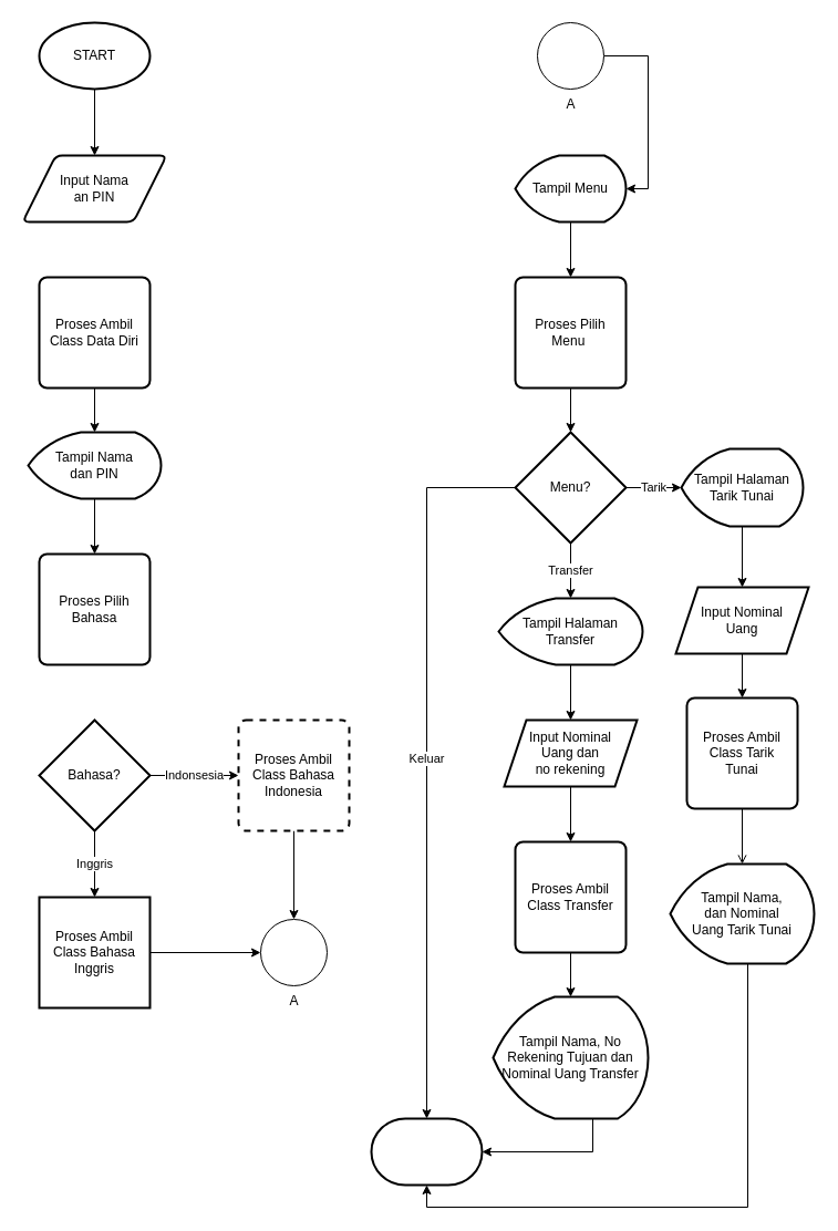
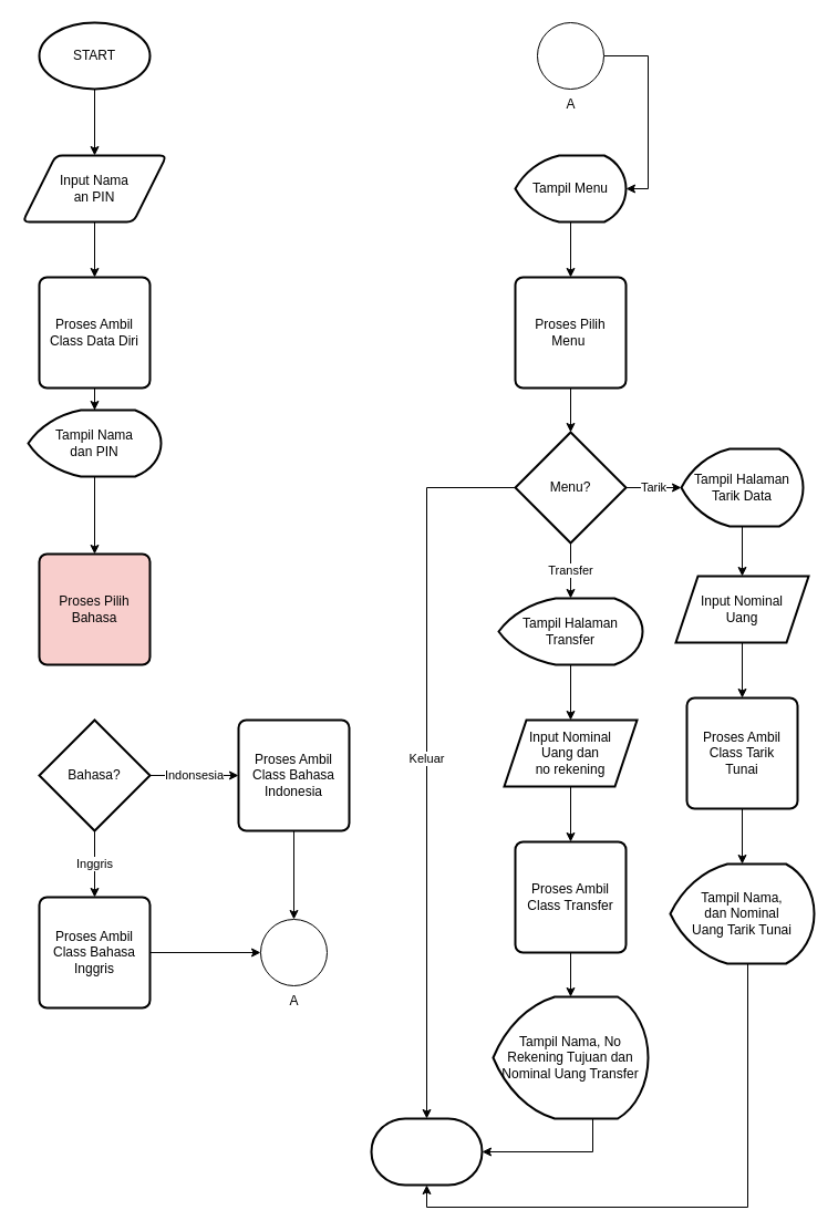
  <mxCell id="0" />
  <mxCell id="1" parent="0" />
  <mxCell id="2" value="" style="edgeStyle=orthogonalEdgeStyle;rounded=0;orthogonalLoop=1;jettySize=auto;html=1;" edge="1" parent="1" source="3" target="5"><mxGeometry relative="1" as="geometry" /></mxCell>
  <mxCell id="3" value="START" style="strokeWidth=2;html=1;shape=mxgraph.flowchart.start_1;whiteSpace=wrap;" vertex="1" parent="1"><mxGeometry x="35" y="20" width="100" height="60" as="geometry" /></mxCell>
+ <mxCell id="4" value="" style="edgeStyle=orthogonalEdgeStyle;rounded=0;orthogonalLoop=1;jettySize=auto;html=1;" edge="1" parent="1" source="5" target="9"><mxGeometry relative="1" as="geometry" /></mxCell>
  <mxCell id="5" value="Input Nama&lt;br&gt;an PIN" style="shape=parallelogram;html=1;strokeWidth=2;perimeter=parallelogramPerimeter;whiteSpace=wrap;rounded=1;arcSize=12;size=0.23;" vertex="1" parent="1"><mxGeometry x="20" y="140" width="130" height="60" as="geometry" /></mxCell>
  <mxCell id="6" value="" style="edgeStyle=orthogonalEdgeStyle;rounded=0;orthogonalLoop=1;jettySize=auto;html=1;" edge="1" parent="1" source="7" target="10"><mxGeometry relative="1" as="geometry" /></mxCell>
- <mxCell id="7" value="Tampil Nama&lt;br&gt;dan PIN" style="strokeWidth=2;html=1;shape=mxgraph.flowchart.display;whiteSpace=wrap;" vertex="1" parent="1"><mxGeometry x="25" y="390" width="120" height="60" as="geometry" /></mxCell>
+ <mxCell id="7" value="Tampil Nama&lt;br&gt;dan PIN" style="strokeWidth=2;html=1;shape=mxgraph.flowchart.display;whiteSpace=wrap;" vertex="1" parent="1"><mxGeometry x="25" y="370" width="120" height="60" as="geometry" /></mxCell>
  <mxCell id="8" value="" style="edgeStyle=orthogonalEdgeStyle;rounded=0;orthogonalLoop=1;jettySize=auto;html=1;" edge="1" parent="1" source="9" target="7"><mxGeometry relative="1" as="geometry" /></mxCell>
  <mxCell id="9" value="Proses Ambil&lt;br&gt;Class Data Diri" style="rounded=1;whiteSpace=wrap;html=1;absoluteArcSize=1;arcSize=14;strokeWidth=2;" vertex="1" parent="1"><mxGeometry x="35" y="250" width="100" height="100" as="geometry" /></mxCell>
- <mxCell id="10" value="Proses Pilih Bahasa" style="rounded=1;whiteSpace=wrap;html=1;absoluteArcSize=1;arcSize=14;strokeWidth=2;" vertex="1" parent="1"><mxGeometry x="35" y="500" width="100" height="100" as="geometry" /></mxCell>
+ <mxCell id="10" value="Proses Pilih Bahasa" style="rounded=1;whiteSpace=wrap;html=1;absoluteArcSize=1;arcSize=14;strokeWidth=2;fillColor=#f8cecc;" vertex="1" parent="1"><mxGeometry x="35" y="500" width="100" height="100" as="geometry" /></mxCell>
  <mxCell id="11" value="Indonsesia" style="edgeStyle=orthogonalEdgeStyle;rounded=0;orthogonalLoop=1;jettySize=auto;html=1;" edge="1" parent="1" source="13" target="15"><mxGeometry relative="1" as="geometry" /></mxCell>
  <mxCell id="12" value="Inggris" style="edgeStyle=orthogonalEdgeStyle;rounded=0;orthogonalLoop=1;jettySize=auto;html=1;" edge="1" parent="1" source="13" target="17"><mxGeometry relative="1" as="geometry" /></mxCell>
  <mxCell id="13" value="Bahasa?" style="strokeWidth=2;html=1;shape=mxgraph.flowchart.decision;whiteSpace=wrap;" vertex="1" parent="1"><mxGeometry x="35" y="650" width="100" height="100" as="geometry" /></mxCell>
  <mxCell id="14" value="" style="edgeStyle=orthogonalEdgeStyle;rounded=0;orthogonalLoop=1;jettySize=auto;html=1;" edge="1" parent="1" source="15" target="18"><mxGeometry relative="1" as="geometry" /></mxCell>
- <mxCell id="15" value="Proses Ambil Class Bahasa Indonesia" style="rounded=1;whiteSpace=wrap;html=1;absoluteArcSize=1;arcSize=14;strokeWidth=2;dashed=1;" vertex="1" parent="1"><mxGeometry x="215" y="650" width="100" height="100" as="geometry" /></mxCell>
+ <mxCell id="15" value="Proses Ambil Class Bahasa Indonesia" style="rounded=1;whiteSpace=wrap;html=1;absoluteArcSize=1;arcSize=14;strokeWidth=2;" vertex="1" parent="1"><mxGeometry x="215" y="650" width="100" height="100" as="geometry" /></mxCell>
  <mxCell id="16" value="" style="edgeStyle=orthogonalEdgeStyle;rounded=0;orthogonalLoop=1;jettySize=auto;html=1;" edge="1" parent="1" source="17" target="18"><mxGeometry relative="1" as="geometry" /></mxCell>
- <mxCell id="17" value="&lt;span&gt;Proses Ambil Class Bahasa Inggris&lt;/span&gt;" style="whiteSpace=wrap;html=1;absoluteArcSize=1;arcSize=14;strokeWidth=2;rounded=0;" vertex="1" parent="1"><mxGeometry x="35" y="810" width="100" height="100" as="geometry" /></mxCell>
+ <mxCell id="17" value="&lt;span&gt;Proses Ambil Class Bahasa Inggris&lt;/span&gt;" style="rounded=1;whiteSpace=wrap;html=1;absoluteArcSize=1;arcSize=14;strokeWidth=2;" vertex="1" parent="1"><mxGeometry x="35" y="810" width="100" height="100" as="geometry" /></mxCell>
  <mxCell id="18" value="A" style="verticalLabelPosition=bottom;verticalAlign=top;html=1;shape=mxgraph.flowchart.on-page_reference;" vertex="1" parent="1"><mxGeometry x="235" y="830" width="60" height="60" as="geometry" /></mxCell>
  <mxCell id="19" style="edgeStyle=orthogonalEdgeStyle;rounded=0;orthogonalLoop=1;jettySize=auto;html=1;entryX=1;entryY=0.5;entryDx=0;entryDy=0;entryPerimeter=0;" edge="1" parent="1" source="20" target="22"><mxGeometry relative="1" as="geometry"><Array as="points"><mxPoint x="585" y="50" /><mxPoint x="585" y="170" /></Array></mxGeometry></mxCell>
  <mxCell id="20" value="A" style="verticalLabelPosition=bottom;verticalAlign=top;html=1;shape=mxgraph.flowchart.on-page_reference;" vertex="1" parent="1"><mxGeometry x="485" y="20" width="60" height="60" as="geometry" /></mxCell>
  <mxCell id="21" value="" style="edgeStyle=orthogonalEdgeStyle;rounded=0;orthogonalLoop=1;jettySize=auto;html=1;" edge="1" parent="1" source="22" target="24"><mxGeometry relative="1" as="geometry" /></mxCell>
  <mxCell id="22" value="Tampil Menu" style="strokeWidth=2;html=1;shape=mxgraph.flowchart.display;whiteSpace=wrap;" vertex="1" parent="1"><mxGeometry x="465" y="140" width="100" height="60" as="geometry" /></mxCell>
  <mxCell id="23" value="" style="edgeStyle=orthogonalEdgeStyle;rounded=0;orthogonalLoop=1;jettySize=auto;html=1;" edge="1" parent="1" source="24" target="28"><mxGeometry relative="1" as="geometry" /></mxCell>
  <mxCell id="24" value="Proses Pilih Menu&amp;nbsp;" style="rounded=1;whiteSpace=wrap;html=1;absoluteArcSize=1;arcSize=14;strokeWidth=2;" vertex="1" parent="1"><mxGeometry x="465" y="250" width="100" height="100" as="geometry" /></mxCell>
  <mxCell id="25" value="Tarik" style="edgeStyle=orthogonalEdgeStyle;rounded=0;orthogonalLoop=1;jettySize=auto;html=1;" edge="1" parent="1" source="28" target="30"><mxGeometry relative="1" as="geometry" /></mxCell>
  <mxCell id="26" value="Transfer" style="edgeStyle=orthogonalEdgeStyle;rounded=0;orthogonalLoop=1;jettySize=auto;html=1;" edge="1" parent="1" source="28" target="32"><mxGeometry relative="1" as="geometry" /></mxCell>
  <mxCell id="27" value="Keluar" style="edgeStyle=orthogonalEdgeStyle;rounded=0;orthogonalLoop=1;jettySize=auto;html=1;" edge="1" parent="1" source="28" target="43"><mxGeometry relative="1" as="geometry" /></mxCell>
  <mxCell id="28" value="Menu?" style="strokeWidth=2;html=1;shape=mxgraph.flowchart.decision;whiteSpace=wrap;" vertex="1" parent="1"><mxGeometry x="465" y="390" width="100" height="100" as="geometry" /></mxCell>
  <mxCell id="29" value="" style="edgeStyle=orthogonalEdgeStyle;rounded=0;orthogonalLoop=1;jettySize=auto;html=1;" edge="1" parent="1" source="30" target="36"><mxGeometry relative="1" as="geometry" /></mxCell>
- <mxCell id="30" value="Tampil Halaman Tarik Tunai" style="strokeWidth=2;html=1;shape=mxgraph.flowchart.display;whiteSpace=wrap;" vertex="1" parent="1"><mxGeometry x="615" y="405" width="110" height="70" as="geometry" /></mxCell>
+ <mxCell id="30" value="Tampil Halaman Tarik Data" style="strokeWidth=2;html=1;shape=mxgraph.flowchart.display;whiteSpace=wrap;" vertex="1" parent="1"><mxGeometry x="615" y="405" width="110" height="70" as="geometry" /></mxCell>
  <mxCell id="31" value="" style="edgeStyle=orthogonalEdgeStyle;rounded=0;orthogonalLoop=1;jettySize=auto;html=1;" edge="1" parent="1" source="32" target="34"><mxGeometry relative="1" as="geometry" /></mxCell>
  <mxCell id="32" value="Tampil Halaman Transfer" style="strokeWidth=2;html=1;shape=mxgraph.flowchart.display;whiteSpace=wrap;" vertex="1" parent="1"><mxGeometry x="450" y="540" width="130" height="60" as="geometry" /></mxCell>
  <mxCell id="33" value="" style="edgeStyle=orthogonalEdgeStyle;rounded=0;orthogonalLoop=1;jettySize=auto;html=1;" edge="1" parent="1" source="34" target="38"><mxGeometry relative="1" as="geometry" /></mxCell>
  <mxCell id="34" value="Input Nominal&lt;br&gt;Uang dan&lt;br&gt;no rekening" style="shape=parallelogram;perimeter=parallelogramPerimeter;whiteSpace=wrap;html=1;fixedSize=1;strokeWidth=2;" vertex="1" parent="1"><mxGeometry x="455" y="650" width="120" height="60" as="geometry" /></mxCell>
  <mxCell id="35" value="" style="edgeStyle=orthogonalEdgeStyle;rounded=0;orthogonalLoop=1;jettySize=auto;html=1;" edge="1" parent="1" source="36" target="40"><mxGeometry relative="1" as="geometry" /></mxCell>
- <mxCell id="36" value="Input Nominal&lt;br&gt;Uang" style="shape=parallelogram;perimeter=parallelogramPerimeter;whiteSpace=wrap;html=1;fixedSize=1;strokeWidth=2;" vertex="1" parent="1"><mxGeometry x="610" y="530" width="120" height="60" as="geometry" /></mxCell>
+ <mxCell id="36" value="Input Nominal&lt;br&gt;Uang" style="shape=parallelogram;perimeter=parallelogramPerimeter;whiteSpace=wrap;html=1;fixedSize=1;strokeWidth=2;" vertex="1" parent="1"><mxGeometry x="610" y="520" width="120" height="60" as="geometry" /></mxCell>
  <mxCell id="37" value="" style="edgeStyle=orthogonalEdgeStyle;rounded=0;orthogonalLoop=1;jettySize=auto;html=1;" edge="1" parent="1" source="38" target="42"><mxGeometry relative="1" as="geometry" /></mxCell>
  <mxCell id="38" value="Proses Ambil Class Transfer" style="rounded=1;whiteSpace=wrap;html=1;absoluteArcSize=1;arcSize=14;strokeWidth=2;" vertex="1" parent="1"><mxGeometry x="465" y="760" width="100" height="100" as="geometry" /></mxCell>
- <mxCell id="39" value="" style="edgeStyle=orthogonalEdgeStyle;rounded=0;orthogonalLoop=1;jettySize=auto;html=1;endArrow=open;" edge="1" parent="1" source="40" target="45"><mxGeometry relative="1" as="geometry" /></mxCell>
+ <mxCell id="39" value="" style="edgeStyle=orthogonalEdgeStyle;rounded=0;orthogonalLoop=1;jettySize=auto;html=1;" edge="1" parent="1" source="40" target="45"><mxGeometry relative="1" as="geometry" /></mxCell>
  <mxCell id="40" value="Proses Ambil Class Tarik&lt;br&gt;Tunai" style="rounded=1;whiteSpace=wrap;html=1;absoluteArcSize=1;arcSize=14;strokeWidth=2;" vertex="1" parent="1"><mxGeometry x="620" y="630" width="100" height="100" as="geometry" /></mxCell>
  <mxCell id="41" style="edgeStyle=orthogonalEdgeStyle;rounded=0;orthogonalLoop=1;jettySize=auto;html=1;entryX=1;entryY=0.5;entryDx=0;entryDy=0;entryPerimeter=0;" edge="1" parent="1" source="42" target="43"><mxGeometry relative="1" as="geometry"><Array as="points"><mxPoint x="535" y="1040" /></Array></mxGeometry></mxCell>
  <mxCell id="42" value="Tampil Nama, No Rekening Tujuan dan Nominal Uang Transfer" style="strokeWidth=2;html=1;shape=mxgraph.flowchart.display;whiteSpace=wrap;" vertex="1" parent="1"><mxGeometry x="445" y="900" width="140" height="110" as="geometry" /></mxCell>
  <mxCell id="43" value="" style="strokeWidth=2;html=1;shape=mxgraph.flowchart.terminator;whiteSpace=wrap;" vertex="1" parent="1"><mxGeometry x="335" y="1010" width="100" height="60" as="geometry" /></mxCell>
  <mxCell id="44" style="edgeStyle=orthogonalEdgeStyle;rounded=0;orthogonalLoop=1;jettySize=auto;html=1;entryX=0.5;entryY=1;entryDx=0;entryDy=0;entryPerimeter=0;" edge="1" parent="1" source="45" target="43"><mxGeometry relative="1" as="geometry"><Array as="points"><mxPoint x="675" y="1090" /><mxPoint x="385" y="1090" /></Array></mxGeometry></mxCell>
  <mxCell id="45" value="&lt;span&gt;Tampil Nama, &lt;br&gt;dan Nominal &lt;br&gt;Uang Tarik Tunai&lt;/span&gt;" style="strokeWidth=2;html=1;shape=mxgraph.flowchart.display;whiteSpace=wrap;" vertex="1" parent="1"><mxGeometry x="605" y="780" width="130" height="90" as="geometry" /></mxCell>
